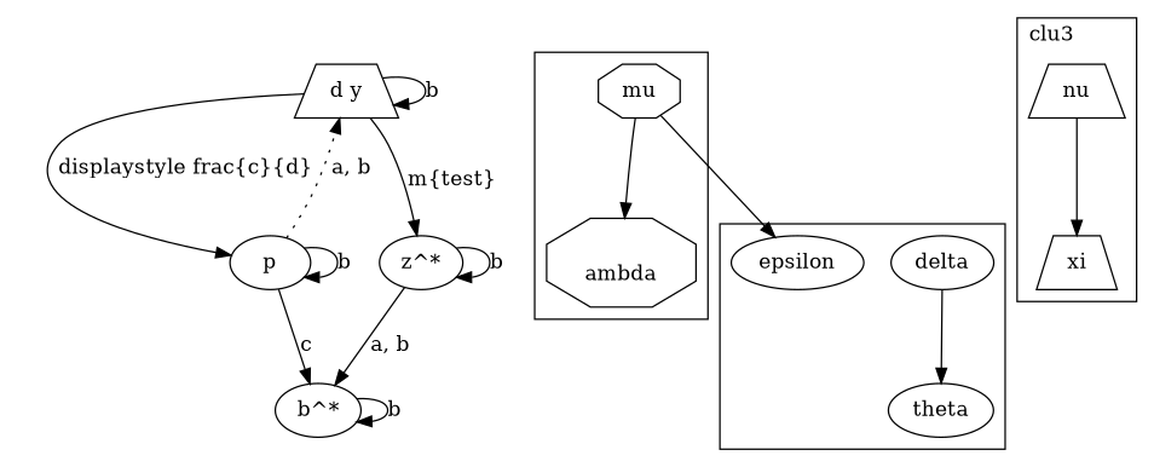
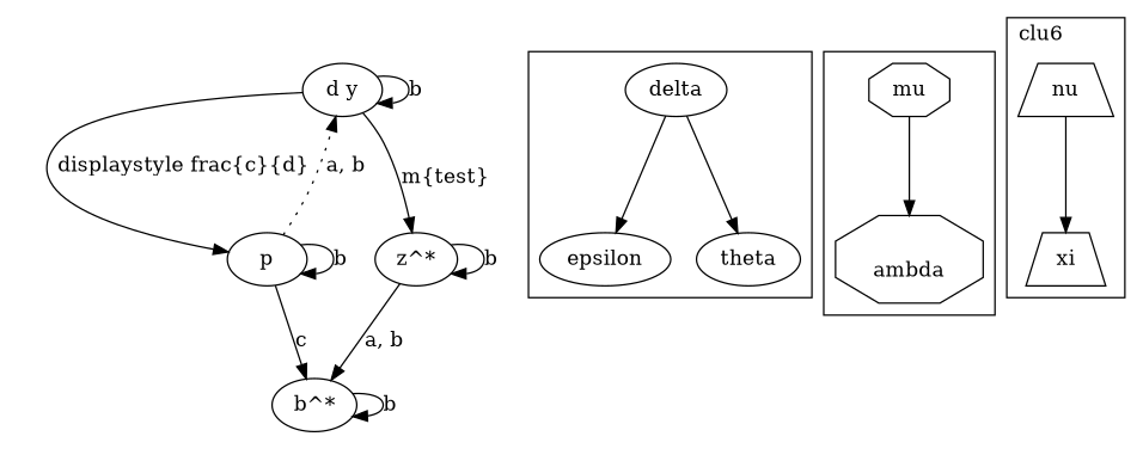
  digraph {
    compound=true
    d2tdocpreamble="\n        \usetikzlibrary{arrows, automata, positioning}\n    \tikzstyle{automaton}=[shorten >=1pt, pos=.5, >=stealth', initial text=]\n        \tikzstyle{state}=[circle,fill=white]\n        \tikzstyle{gray}=[circle,fill=lightgray]\n        \tikzstyle{black}=[circle,white,fill=black]\n        \tikzstyle{accepting}=[accepting by arrow]\n        "
    rankdir=TB
    splines=true
    node [texmode=math]
    edge [lblstyle=auto texmode=math]
-   n1 [label="d y" style=black shape=trapezium]
+   n1 [label="d y" style=black]
    n2 [label=p style=state]
    n3 [label="z^*" style=state]
    n4 [label="b^*" style=state]
    n5 [label=delta texmode=""]
    n6 [label=epsilon texmode=""]
    n7 [label=theta texmode=""]
    n8 [label="\lambda" shape=octagon]
    n9 [label="\mu" shape=octagon]
    n10 [label=nu shape=trapezium texmode=""]
    n11 [label=xi shape=trapezium texmode=""]
    subgraph cluster_1 {
      style=invis
      n1
      n2
      n3
      n4
    }
    subgraph cluster_2 {
      n5
      n6
      n7
    }
    subgraph cluster_3 {
      n8
      n9
    }
    subgraph cluster_4 {
      fillcolor="#888888"
-     label=clu3
+     label=clu6
      labeljust=l
      labelloc=t
      n10
      n11
    }
    n1 -> n1 [label=b]
    n1 -> n2 [label="\displaystyle \frac{c}{d}"]
    n1 -> n3 [label="\rm{test}"]
    n2 -> n1 [label="a, b" style=dotted]
    n2 -> n2 [label=b]
    n2 -> n4 [label=c]
    n3 -> n3 [label=b]
    n3 -> n4 [label="a, b"]
    n4 -> n4 [label=b]
-   n9 -> n6 [lblstyle="" texmode=""]
+   n5 -> n6 [lblstyle="" texmode=""]
    n5 -> n7 [lblstyle="" texmode=""]
    n9 -> n8 [lblstyle="" texmode=""]
    n10 -> n11 [lblstyle="" texmode=""]
  }
